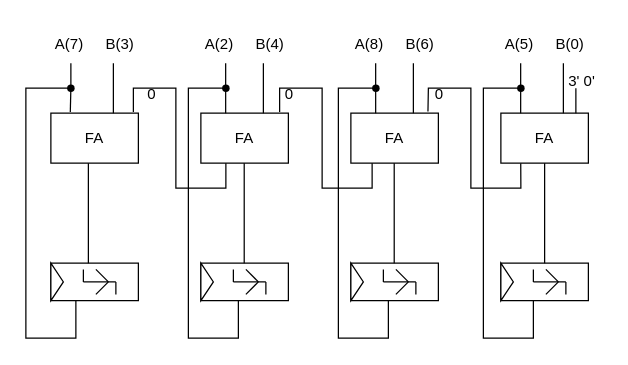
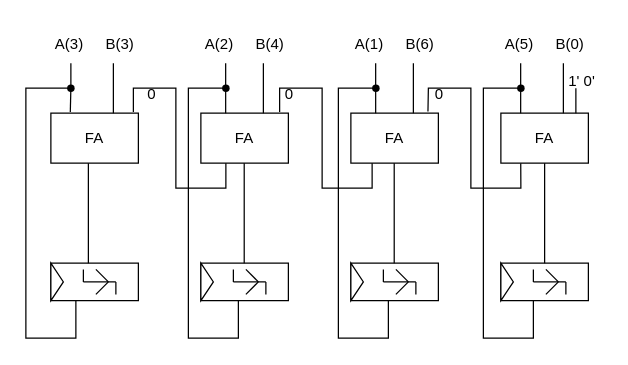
  <mxCell id="0" />
  <mxCell id="1" parent="0" />
  <mxCell id="2" value="FA" style="rounded=0;whiteSpace=wrap;html=1;" parent="1" vertex="1"><mxGeometry x="400" y="90" width="70" height="40" as="geometry" /></mxCell>
  <mxCell id="3" value="" style="endArrow=none;html=1;rounded=0;exitX=0.25;exitY=0;exitDx=0;exitDy=0;" parent="1" edge="1"><mxGeometry width="50" height="50" relative="1" as="geometry"><mxPoint x="450" y="90" as="sourcePoint" /><mxPoint x="450" y="50" as="targetPoint" /><Array as="points" /></mxGeometry></mxCell>
  <mxCell id="4" value="" style="endArrow=none;html=1;rounded=0;exitX=0.25;exitY=0;exitDx=0;exitDy=0;" parent="1" edge="1"><mxGeometry width="50" height="50" relative="1" as="geometry"><mxPoint x="460" y="90" as="sourcePoint" /><mxPoint x="460" y="70" as="targetPoint" /><Array as="points" /></mxGeometry></mxCell>
  <mxCell id="5" value="A(5)" style="text;html=1;align=center;verticalAlign=middle;whiteSpace=wrap;rounded=0;" parent="1" vertex="1"><mxGeometry x="410" y="30" width="10" height="10" as="geometry" /></mxCell>
  <mxCell id="6" value="B(0)" style="text;html=1;align=center;verticalAlign=middle;resizable=0;points=[];autosize=1;strokeColor=none;fillColor=none;" parent="1" vertex="1"><mxGeometry x="430" y="20" width="50" height="30" as="geometry" /></mxCell>
- <mxCell id="7" value="3' 0'" style="text;html=1;align=center;verticalAlign=middle;whiteSpace=wrap;rounded=0;" parent="1" vertex="1"><mxGeometry x="450" y="60" width="30" height="10" as="geometry" /></mxCell>
+ <mxCell id="7" value="1' 0'" style="text;html=1;align=center;verticalAlign=middle;whiteSpace=wrap;rounded=0;" parent="1" vertex="1"><mxGeometry x="450" y="60" width="30" height="10" as="geometry" /></mxCell>
  <mxCell id="8" value="FA" style="rounded=0;whiteSpace=wrap;html=1;" parent="1" vertex="1"><mxGeometry x="280" y="90" width="70" height="40" as="geometry" /></mxCell>
  <mxCell id="9" value="" style="endArrow=none;html=1;rounded=0;exitX=0.25;exitY=0;exitDx=0;exitDy=0;" parent="1" edge="1"><mxGeometry width="50" height="50" relative="1" as="geometry"><mxPoint x="330" y="90" as="sourcePoint" /><mxPoint x="330" y="50" as="targetPoint" /><Array as="points" /></mxGeometry></mxCell>
- <mxCell id="10" value="A(8)" style="text;html=1;align=center;verticalAlign=middle;whiteSpace=wrap;rounded=0;" parent="1" vertex="1"><mxGeometry x="290" y="30" width="10" height="10" as="geometry" /></mxCell>
+ <mxCell id="10" value="A(1)" style="text;html=1;align=center;verticalAlign=middle;whiteSpace=wrap;rounded=0;" parent="1" vertex="1"><mxGeometry x="290" y="30" width="10" height="10" as="geometry" /></mxCell>
  <mxCell id="11" value="B(6)" style="text;html=1;align=center;verticalAlign=middle;resizable=0;points=[];autosize=1;strokeColor=none;fillColor=none;" parent="1" vertex="1"><mxGeometry x="310" y="20" width="50" height="30" as="geometry" /></mxCell>
  <mxCell id="12" value="0" style="text;html=1;align=center;verticalAlign=middle;whiteSpace=wrap;rounded=0;" parent="1" vertex="1"><mxGeometry x="336" y="70" width="30" height="10" as="geometry" /></mxCell>
  <mxCell id="13" value="FA" style="rounded=0;whiteSpace=wrap;html=1;" parent="1" vertex="1"><mxGeometry x="160" y="90" width="70" height="40" as="geometry" /></mxCell>
  <mxCell id="14" value="" style="endArrow=none;html=1;rounded=0;exitX=0.25;exitY=0;exitDx=0;exitDy=0;" parent="1" edge="1"><mxGeometry width="50" height="50" relative="1" as="geometry"><mxPoint x="210" y="90" as="sourcePoint" /><mxPoint x="210" y="50" as="targetPoint" /><Array as="points" /></mxGeometry></mxCell>
  <mxCell id="15" value="A(2&lt;span style=&quot;background-color: transparent; color: light-dark(rgb(0, 0, 0), rgb(255, 255, 255));&quot;&gt;)&lt;/span&gt;" style="text;html=1;align=center;verticalAlign=middle;whiteSpace=wrap;rounded=0;" parent="1" vertex="1"><mxGeometry x="170" y="30" width="10" height="10" as="geometry" /></mxCell>
  <mxCell id="16" value="B(4)" style="text;html=1;align=center;verticalAlign=middle;resizable=0;points=[];autosize=1;strokeColor=none;fillColor=none;" parent="1" vertex="1"><mxGeometry x="190" y="20" width="50" height="30" as="geometry" /></mxCell>
  <mxCell id="17" value="FA" style="rounded=0;whiteSpace=wrap;html=1;" parent="1" vertex="1"><mxGeometry x="40" y="90" width="70" height="40" as="geometry" /></mxCell>
  <mxCell id="18" value="" style="endArrow=none;html=1;rounded=0;exitDx=0;exitDy=0;" parent="1" source="72" edge="1"><mxGeometry width="50" height="50" relative="1" as="geometry"><mxPoint x="-10" y="190" as="sourcePoint" /><mxPoint x="56" y="50" as="targetPoint" /><Array as="points" /></mxGeometry></mxCell>
  <mxCell id="19" value="" style="endArrow=none;html=1;rounded=0;exitX=0.25;exitY=0;exitDx=0;exitDy=0;" parent="1" edge="1"><mxGeometry width="50" height="50" relative="1" as="geometry"><mxPoint x="90" y="90" as="sourcePoint" /><mxPoint x="90" y="50" as="targetPoint" /><Array as="points" /></mxGeometry></mxCell>
- <mxCell id="20" value="A(7)" style="text;html=1;align=center;verticalAlign=middle;whiteSpace=wrap;rounded=0;" parent="1" vertex="1"><mxGeometry x="50" y="30" width="10" height="10" as="geometry" /></mxCell>
+ <mxCell id="20" value="A(3)" style="text;html=1;align=center;verticalAlign=middle;whiteSpace=wrap;rounded=0;" parent="1" vertex="1"><mxGeometry x="50" y="30" width="10" height="10" as="geometry" /></mxCell>
  <mxCell id="21" value="B(3)" style="text;html=1;align=center;verticalAlign=middle;resizable=0;points=[];autosize=1;strokeColor=none;fillColor=none;" parent="1" vertex="1"><mxGeometry x="70" y="20" width="50" height="30" as="geometry" /></mxCell>
  <mxCell id="22" value="" style="group" vertex="1" connectable="0" parent="1"><mxGeometry x="400" y="210" width="70" height="30" as="geometry" /></mxCell>
  <mxCell id="23" value="" style="rounded=0;whiteSpace=wrap;html=1;" vertex="1" parent="22"><mxGeometry width="70" height="30" as="geometry" /></mxCell>
  <mxCell id="24" value="" style="group" vertex="1" connectable="0" parent="22"><mxGeometry x="26" y="5" width="26" height="20" as="geometry" /></mxCell>
  <mxCell id="25" value="" style="endArrow=none;html=1;rounded=0;" edge="1" parent="24"><mxGeometry width="50" height="50" relative="1" as="geometry"><mxPoint y="10" as="sourcePoint" /><mxPoint x="26" y="10" as="targetPoint" /></mxGeometry></mxCell>
  <mxCell id="26" value="" style="endArrow=none;html=1;rounded=0;" edge="1" parent="24"><mxGeometry width="50" height="50" relative="1" as="geometry"><mxPoint y="10" as="sourcePoint" /><mxPoint as="targetPoint" /></mxGeometry></mxCell>
  <mxCell id="27" value="" style="endArrow=none;html=1;rounded=0;" edge="1" parent="24"><mxGeometry width="50" height="50" relative="1" as="geometry"><mxPoint x="26" y="20" as="sourcePoint" /><mxPoint x="26" y="10" as="targetPoint" /></mxGeometry></mxCell>
  <mxCell id="28" value="" style="endArrow=none;html=1;rounded=0;" edge="1" parent="24"><mxGeometry width="50" height="50" relative="1" as="geometry"><mxPoint x="20" y="10" as="sourcePoint" /><mxPoint x="10" as="targetPoint" /><Array as="points"><mxPoint x="20" y="10" /></Array></mxGeometry></mxCell>
  <mxCell id="29" value="" style="endArrow=none;html=1;rounded=0;" edge="1" parent="24"><mxGeometry width="50" height="50" relative="1" as="geometry"><mxPoint x="20" y="10" as="sourcePoint" /><mxPoint x="10" y="20" as="targetPoint" /></mxGeometry></mxCell>
  <mxCell id="30" value="" style="triangle;whiteSpace=wrap;html=1;" vertex="1" parent="22"><mxGeometry width="10" height="30" as="geometry" /></mxCell>
  <mxCell id="31" value="" style="group" vertex="1" connectable="0" parent="1"><mxGeometry x="280" y="210" width="70" height="30" as="geometry" /></mxCell>
  <mxCell id="32" value="" style="rounded=0;whiteSpace=wrap;html=1;" vertex="1" parent="31"><mxGeometry width="70" height="30" as="geometry" /></mxCell>
  <mxCell id="33" value="" style="group" vertex="1" connectable="0" parent="31"><mxGeometry x="26" y="5" width="26" height="20" as="geometry" /></mxCell>
  <mxCell id="34" value="" style="endArrow=none;html=1;rounded=0;" edge="1" parent="33"><mxGeometry width="50" height="50" relative="1" as="geometry"><mxPoint y="10" as="sourcePoint" /><mxPoint x="26" y="10" as="targetPoint" /></mxGeometry></mxCell>
  <mxCell id="35" value="" style="endArrow=none;html=1;rounded=0;" edge="1" parent="33"><mxGeometry width="50" height="50" relative="1" as="geometry"><mxPoint y="10" as="sourcePoint" /><mxPoint as="targetPoint" /></mxGeometry></mxCell>
  <mxCell id="36" value="" style="endArrow=none;html=1;rounded=0;" edge="1" parent="33"><mxGeometry width="50" height="50" relative="1" as="geometry"><mxPoint x="26" y="20" as="sourcePoint" /><mxPoint x="26" y="10" as="targetPoint" /></mxGeometry></mxCell>
  <mxCell id="37" value="" style="endArrow=none;html=1;rounded=0;" edge="1" parent="33"><mxGeometry width="50" height="50" relative="1" as="geometry"><mxPoint x="20" y="10" as="sourcePoint" /><mxPoint x="10" as="targetPoint" /><Array as="points"><mxPoint x="20" y="10" /></Array></mxGeometry></mxCell>
  <mxCell id="38" value="" style="endArrow=none;html=1;rounded=0;" edge="1" parent="33"><mxGeometry width="50" height="50" relative="1" as="geometry"><mxPoint x="20" y="10" as="sourcePoint" /><mxPoint x="10" y="20" as="targetPoint" /></mxGeometry></mxCell>
  <mxCell id="39" value="" style="triangle;whiteSpace=wrap;html=1;" vertex="1" parent="31"><mxGeometry width="10" height="30" as="geometry" /></mxCell>
  <mxCell id="40" value="" style="group" vertex="1" connectable="0" parent="1"><mxGeometry x="160" y="210" width="70" height="30" as="geometry" /></mxCell>
  <mxCell id="41" value="" style="rounded=0;whiteSpace=wrap;html=1;" vertex="1" parent="40"><mxGeometry width="70" height="30" as="geometry" /></mxCell>
  <mxCell id="42" value="" style="group" vertex="1" connectable="0" parent="40"><mxGeometry x="26" y="5" width="26" height="20" as="geometry" /></mxCell>
  <mxCell id="43" value="" style="endArrow=none;html=1;rounded=0;" edge="1" parent="42"><mxGeometry width="50" height="50" relative="1" as="geometry"><mxPoint y="10" as="sourcePoint" /><mxPoint x="26" y="10" as="targetPoint" /></mxGeometry></mxCell>
  <mxCell id="44" value="" style="endArrow=none;html=1;rounded=0;" edge="1" parent="42"><mxGeometry width="50" height="50" relative="1" as="geometry"><mxPoint y="10" as="sourcePoint" /><mxPoint as="targetPoint" /></mxGeometry></mxCell>
  <mxCell id="45" value="" style="endArrow=none;html=1;rounded=0;" edge="1" parent="42"><mxGeometry width="50" height="50" relative="1" as="geometry"><mxPoint x="26" y="20" as="sourcePoint" /><mxPoint x="26" y="10" as="targetPoint" /></mxGeometry></mxCell>
  <mxCell id="46" value="" style="endArrow=none;html=1;rounded=0;" edge="1" parent="42"><mxGeometry width="50" height="50" relative="1" as="geometry"><mxPoint x="20" y="10" as="sourcePoint" /><mxPoint x="10" as="targetPoint" /><Array as="points"><mxPoint x="20" y="10" /></Array></mxGeometry></mxCell>
  <mxCell id="47" value="" style="endArrow=none;html=1;rounded=0;" edge="1" parent="42"><mxGeometry width="50" height="50" relative="1" as="geometry"><mxPoint x="20" y="10" as="sourcePoint" /><mxPoint x="10" y="20" as="targetPoint" /></mxGeometry></mxCell>
  <mxCell id="48" value="" style="triangle;whiteSpace=wrap;html=1;" vertex="1" parent="40"><mxGeometry width="10" height="30" as="geometry" /></mxCell>
  <mxCell id="49" value="" style="group" vertex="1" connectable="0" parent="1"><mxGeometry x="40" y="210" width="70" height="30" as="geometry" /></mxCell>
  <mxCell id="50" value="" style="rounded=0;whiteSpace=wrap;html=1;" vertex="1" parent="49"><mxGeometry width="70" height="30" as="geometry" /></mxCell>
  <mxCell id="51" value="" style="group" vertex="1" connectable="0" parent="49"><mxGeometry x="26" y="5" width="26" height="20" as="geometry" /></mxCell>
  <mxCell id="52" value="" style="endArrow=none;html=1;rounded=0;" edge="1" parent="51"><mxGeometry width="50" height="50" relative="1" as="geometry"><mxPoint y="10" as="sourcePoint" /><mxPoint x="26" y="10" as="targetPoint" /></mxGeometry></mxCell>
  <mxCell id="53" value="" style="endArrow=none;html=1;rounded=0;" edge="1" parent="51"><mxGeometry width="50" height="50" relative="1" as="geometry"><mxPoint y="10" as="sourcePoint" /><mxPoint as="targetPoint" /></mxGeometry></mxCell>
  <mxCell id="54" value="" style="endArrow=none;html=1;rounded=0;" edge="1" parent="51"><mxGeometry width="50" height="50" relative="1" as="geometry"><mxPoint x="26" y="20" as="sourcePoint" /><mxPoint x="26" y="10" as="targetPoint" /></mxGeometry></mxCell>
  <mxCell id="55" value="" style="endArrow=none;html=1;rounded=0;" edge="1" parent="51"><mxGeometry width="50" height="50" relative="1" as="geometry"><mxPoint x="20" y="10" as="sourcePoint" /><mxPoint x="10" as="targetPoint" /><Array as="points"><mxPoint x="20" y="10" /></Array></mxGeometry></mxCell>
  <mxCell id="56" value="" style="endArrow=none;html=1;rounded=0;" edge="1" parent="51"><mxGeometry width="50" height="50" relative="1" as="geometry"><mxPoint x="20" y="10" as="sourcePoint" /><mxPoint x="10" y="20" as="targetPoint" /></mxGeometry></mxCell>
  <mxCell id="57" value="" style="triangle;whiteSpace=wrap;html=1;" vertex="1" parent="49"><mxGeometry width="10" height="30" as="geometry" /></mxCell>
  <mxCell id="58" value="" style="endArrow=none;html=1;rounded=0;entryX=0.5;entryY=1;entryDx=0;entryDy=0;" edge="1" parent="1" target="2"><mxGeometry width="50" height="50" relative="1" as="geometry"><mxPoint x="435" y="210" as="sourcePoint" /><mxPoint x="406" y="290" as="targetPoint" /></mxGeometry></mxCell>
  <mxCell id="59" value="" style="endArrow=none;html=1;rounded=0;entryX=0.5;entryY=1;entryDx=0;entryDy=0;" edge="1" parent="1"><mxGeometry width="50" height="50" relative="1" as="geometry"><mxPoint x="314.67" y="210" as="sourcePoint" /><mxPoint x="314.67" y="130" as="targetPoint" /></mxGeometry></mxCell>
  <mxCell id="60" value="" style="endArrow=none;html=1;rounded=0;entryX=0.5;entryY=1;entryDx=0;entryDy=0;" edge="1" parent="1"><mxGeometry width="50" height="50" relative="1" as="geometry"><mxPoint x="194.67" y="210" as="sourcePoint" /><mxPoint x="194.67" y="130" as="targetPoint" /></mxGeometry></mxCell>
  <mxCell id="61" value="" style="endArrow=none;html=1;rounded=0;entryX=0.5;entryY=1;entryDx=0;entryDy=0;" edge="1" parent="1"><mxGeometry width="50" height="50" relative="1" as="geometry"><mxPoint x="70" y="210" as="sourcePoint" /><mxPoint x="70" y="130" as="targetPoint" /></mxGeometry></mxCell>
  <mxCell id="62" value="" style="endArrow=none;html=1;rounded=0;entryX=0.227;entryY=1.005;entryDx=0;entryDy=0;exitX=0.881;exitY=-0.033;exitDx=0;exitDy=0;exitPerimeter=0;entryPerimeter=0;" edge="1" parent="1" source="8" target="2"><mxGeometry width="50" height="50" relative="1" as="geometry"><mxPoint x="366" y="110" as="sourcePoint" /><mxPoint x="406" y="140" as="targetPoint" /><Array as="points"><mxPoint x="342" y="70" /><mxPoint x="376" y="70" /><mxPoint x="376" y="150" /><mxPoint x="416" y="150" /></Array></mxGeometry></mxCell>
  <mxCell id="63" value="" style="endArrow=none;html=1;rounded=0;entryX=0.227;entryY=1.005;entryDx=0;entryDy=0;exitX=0.881;exitY=-0.033;exitDx=0;exitDy=0;exitPerimeter=0;entryPerimeter=0;" edge="1" parent="1"><mxGeometry width="50" height="50" relative="1" as="geometry"><mxPoint x="223" y="89" as="sourcePoint" /><mxPoint x="297" y="130" as="targetPoint" /><Array as="points"><mxPoint x="223" y="70" /><mxPoint x="257" y="70" /><mxPoint x="257" y="150" /><mxPoint x="297" y="150" /></Array></mxGeometry></mxCell>
  <mxCell id="64" value="" style="endArrow=none;html=1;rounded=0;entryX=0.227;entryY=1.005;entryDx=0;entryDy=0;exitX=0.881;exitY=-0.033;exitDx=0;exitDy=0;exitPerimeter=0;entryPerimeter=0;" edge="1" parent="1"><mxGeometry width="50" height="50" relative="1" as="geometry"><mxPoint x="106" y="89" as="sourcePoint" /><mxPoint x="180" y="130" as="targetPoint" /><Array as="points"><mxPoint x="106" y="70" /><mxPoint x="140" y="70" /><mxPoint x="140" y="150" /><mxPoint x="180" y="150" /></Array></mxGeometry></mxCell>
  <mxCell id="65" value="0" style="text;html=1;align=center;verticalAlign=middle;whiteSpace=wrap;rounded=0;" vertex="1" parent="1"><mxGeometry x="216" y="70" width="30" height="10" as="geometry" /></mxCell>
  <mxCell id="66" value="0" style="text;html=1;align=center;verticalAlign=middle;whiteSpace=wrap;rounded=0;" vertex="1" parent="1"><mxGeometry x="106" y="70" width="30" height="10" as="geometry" /></mxCell>
  <mxCell id="67" value="" style="endArrow=none;html=1;rounded=0;" edge="1" parent="1" source="78"><mxGeometry width="50" height="50" relative="1" as="geometry"><mxPoint x="416" y="70" as="sourcePoint" /><mxPoint x="426" y="240" as="targetPoint" /><Array as="points"><mxPoint x="386" y="70" /><mxPoint x="386" y="270" /><mxPoint x="426" y="270" /></Array></mxGeometry></mxCell>
  <mxCell id="68" value="" style="endArrow=none;html=1;rounded=0;" edge="1" parent="1" source="76"><mxGeometry width="50" height="50" relative="1" as="geometry"><mxPoint x="300" y="70" as="sourcePoint" /><mxPoint x="310" y="240" as="targetPoint" /><Array as="points"><mxPoint x="270" y="70" /><mxPoint x="270" y="270" /><mxPoint x="310" y="270" /></Array></mxGeometry></mxCell>
  <mxCell id="69" value="" style="endArrow=none;html=1;rounded=0;" edge="1" parent="1" source="74"><mxGeometry width="50" height="50" relative="1" as="geometry"><mxPoint x="180" y="70" as="sourcePoint" /><mxPoint x="190" y="240" as="targetPoint" /><Array as="points"><mxPoint x="150" y="70" /><mxPoint x="150" y="270" /><mxPoint x="190" y="270" /></Array></mxGeometry></mxCell>
  <mxCell id="70" value="" style="endArrow=none;html=1;rounded=0;" edge="1" parent="1"><mxGeometry width="50" height="50" relative="1" as="geometry"><mxPoint x="56" y="70" as="sourcePoint" /><mxPoint x="60" y="240" as="targetPoint" /><Array as="points"><mxPoint x="20" y="70" /><mxPoint x="20" y="270" /><mxPoint x="60" y="270" /></Array></mxGeometry></mxCell>
  <mxCell id="71" value="" style="endArrow=none;html=1;rounded=0;exitX=0.222;exitY=-0.022;exitDx=0;exitDy=0;exitPerimeter=0;" edge="1" parent="1" source="17" target="72"><mxGeometry width="50" height="50" relative="1" as="geometry"><mxPoint x="58" y="90" as="sourcePoint" /><mxPoint x="58" y="50" as="targetPoint" /><Array as="points" /></mxGeometry></mxCell>
  <mxCell id="72" value="" style="shape=waypoint;sketch=0;fillStyle=solid;size=6;pointerEvents=1;points=[];fillColor=none;resizable=0;rotatable=0;perimeter=centerPerimeter;snapToPoint=1;" vertex="1" parent="1"><mxGeometry x="46" y="60" width="20" height="20" as="geometry" /></mxCell>
  <mxCell id="73" value="" style="endArrow=none;html=1;rounded=0;" edge="1" parent="1" target="74"><mxGeometry width="50" height="50" relative="1" as="geometry"><mxPoint x="180" y="70" as="sourcePoint" /><mxPoint x="190" y="240" as="targetPoint" /><Array as="points" /></mxGeometry></mxCell>
  <mxCell id="74" value="" style="shape=waypoint;sketch=0;fillStyle=solid;size=6;pointerEvents=1;points=[];fillColor=none;resizable=0;rotatable=0;perimeter=centerPerimeter;snapToPoint=1;" vertex="1" parent="1"><mxGeometry x="170" y="60" width="20" height="20" as="geometry" /></mxCell>
  <mxCell id="75" value="" style="endArrow=none;html=1;rounded=0;exitX=0.25;exitY=0;exitDx=0;exitDy=0;" edge="1" parent="1"><mxGeometry width="50" height="50" relative="1" as="geometry"><mxPoint x="179.83" y="90" as="sourcePoint" /><mxPoint x="179.83" y="50" as="targetPoint" /><Array as="points" /></mxGeometry></mxCell>
  <mxCell id="76" value="" style="shape=waypoint;sketch=0;fillStyle=solid;size=6;pointerEvents=1;points=[];fillColor=none;resizable=0;rotatable=0;perimeter=centerPerimeter;snapToPoint=1;" vertex="1" parent="1"><mxGeometry x="290" y="60" width="20" height="20" as="geometry" /></mxCell>
  <mxCell id="77" value="" style="endArrow=none;html=1;rounded=0;exitX=0.25;exitY=0;exitDx=0;exitDy=0;" edge="1" parent="1"><mxGeometry width="50" height="50" relative="1" as="geometry"><mxPoint x="299.83" y="90" as="sourcePoint" /><mxPoint x="299.83" y="50" as="targetPoint" /><Array as="points" /></mxGeometry></mxCell>
  <mxCell id="78" value="" style="shape=waypoint;sketch=0;fillStyle=solid;size=6;pointerEvents=1;points=[];fillColor=none;resizable=0;rotatable=0;perimeter=centerPerimeter;snapToPoint=1;" vertex="1" parent="1"><mxGeometry x="406" y="60" width="20" height="20" as="geometry" /></mxCell>
  <mxCell id="79" value="" style="endArrow=none;html=1;rounded=0;exitX=0.25;exitY=0;exitDx=0;exitDy=0;" edge="1" parent="1"><mxGeometry width="50" height="50" relative="1" as="geometry"><mxPoint x="415.83" y="90" as="sourcePoint" /><mxPoint x="415.83" y="50" as="targetPoint" /><Array as="points" /></mxGeometry></mxCell>
